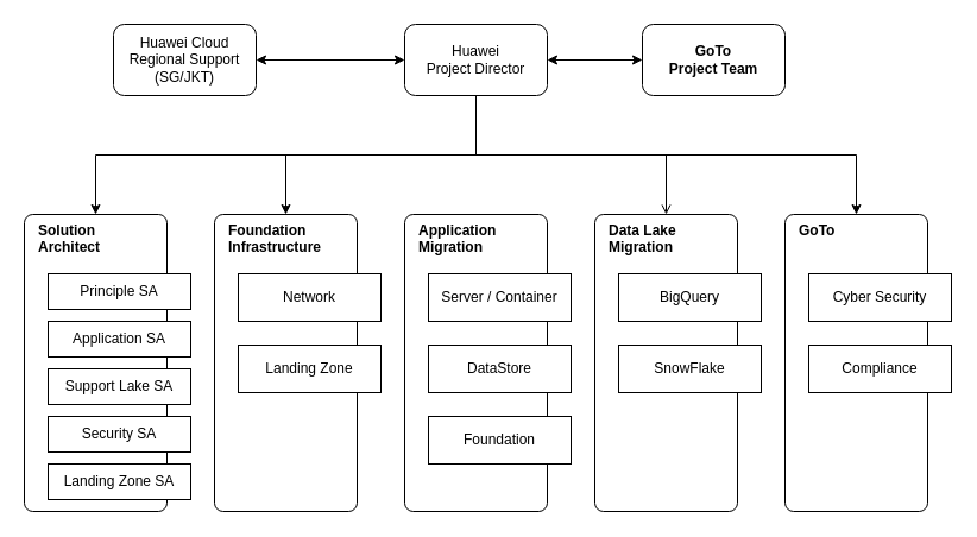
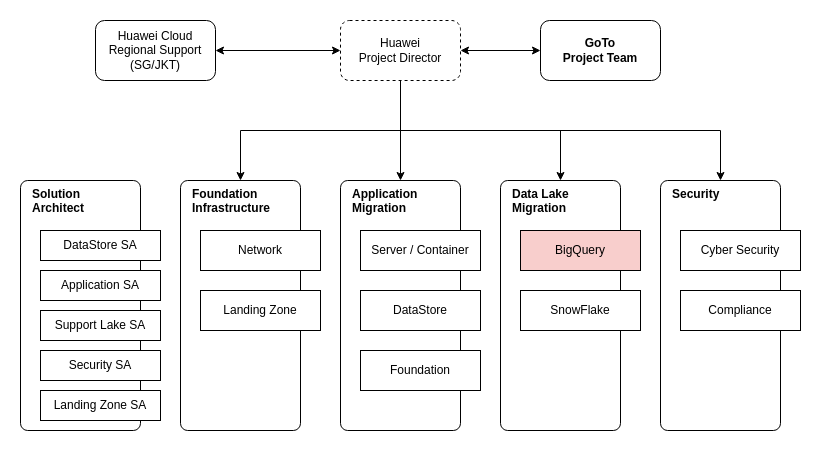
  <mxCell id="0" />
  <mxCell id="1" parent="0" />
  <mxCell id="2" style="edgeStyle=orthogonalEdgeStyle;rounded=0;orthogonalLoop=1;jettySize=auto;html=1;exitX=0;exitY=0.5;exitDx=0;exitDy=0;entryX=1;entryY=0.5;entryDx=0;entryDy=0;startArrow=classic;startFill=1;" edge="1" parent="1" source="9" target="15"><mxGeometry relative="1" as="geometry" /></mxCell>
- <mxCell id="3" style="edgeStyle=orthogonalEdgeStyle;rounded=0;orthogonalLoop=1;jettySize=auto;html=1;exitX=0.5;exitY=1;exitDx=0;exitDy=0;" edge="1" parent="1" source="9" target="13"><mxGeometry relative="1" as="geometry" /></mxCell>
  <mxCell id="4" style="edgeStyle=orthogonalEdgeStyle;rounded=0;orthogonalLoop=1;jettySize=auto;html=1;exitX=0.5;exitY=1;exitDx=0;exitDy=0;entryX=0.5;entryY=0;entryDx=0;entryDy=0;" edge="1" parent="1" source="9" target="10"><mxGeometry relative="1" as="geometry" /></mxCell>
- <mxCell id="6" style="edgeStyle=orthogonalEdgeStyle;rounded=0;orthogonalLoop=1;jettySize=auto;html=1;exitX=0.5;exitY=1;exitDx=0;exitDy=0;endArrow=open;" edge="1" parent="1" source="9" target="12"><mxGeometry relative="1" as="geometry" /></mxCell>
+ <mxCell id="5" style="edgeStyle=orthogonalEdgeStyle;rounded=0;orthogonalLoop=1;jettySize=auto;html=1;exitX=0.5;exitY=1;exitDx=0;exitDy=0;" edge="1" parent="1" source="9" target="11"><mxGeometry relative="1" as="geometry" /></mxCell>
+ <mxCell id="6" style="edgeStyle=orthogonalEdgeStyle;rounded=0;orthogonalLoop=1;jettySize=auto;html=1;exitX=0.5;exitY=1;exitDx=0;exitDy=0;" edge="1" parent="1" source="9" target="12"><mxGeometry relative="1" as="geometry" /></mxCell>
  <mxCell id="7" style="edgeStyle=orthogonalEdgeStyle;rounded=0;orthogonalLoop=1;jettySize=auto;html=1;exitX=0.5;exitY=1;exitDx=0;exitDy=0;" edge="1" parent="1" source="9" target="14"><mxGeometry relative="1" as="geometry" /></mxCell>
  <mxCell id="8" style="edgeStyle=orthogonalEdgeStyle;rounded=0;orthogonalLoop=1;jettySize=auto;html=1;exitX=1;exitY=0.5;exitDx=0;exitDy=0;entryX=0;entryY=0.5;entryDx=0;entryDy=0;startArrow=classic;startFill=1;" edge="1" parent="1" source="9" target="30"><mxGeometry relative="1" as="geometry" /></mxCell>
- <mxCell id="9" value="&lt;div&gt;Huawei&lt;/div&gt;&lt;div&gt;Project Director&lt;br&gt;&lt;/div&gt;" style="rounded=1;whiteSpace=wrap;html=1;" vertex="1" parent="1"><mxGeometry x="340" y="20" width="120" height="60" as="geometry" /></mxCell>
+ <mxCell id="9" value="&lt;div&gt;Huawei&lt;/div&gt;&lt;div&gt;Project Director&lt;br&gt;&lt;/div&gt;" style="rounded=1;whiteSpace=wrap;html=1;dashed=1;" vertex="1" parent="1"><mxGeometry x="340" y="20" width="120" height="60" as="geometry" /></mxCell>
  <mxCell id="10" value="&lt;div&gt;Foundation&lt;/div&gt;&lt;div&gt;Infrastructure&lt;br&gt;&lt;/div&gt;" style="rounded=1;whiteSpace=wrap;html=1;verticalAlign=top;align=left;spacingLeft=10;arcSize=6;fontStyle=1" vertex="1" parent="1"><mxGeometry x="180" y="180" width="120" height="250" as="geometry" /></mxCell>
  <mxCell id="11" value="&lt;div&gt;Application&lt;/div&gt;&lt;div&gt;Migration&lt;br&gt;&lt;/div&gt;" style="rounded=1;whiteSpace=wrap;html=1;verticalAlign=top;align=left;spacingLeft=10;arcSize=6;fontStyle=1" vertex="1" parent="1"><mxGeometry x="340" y="180" width="120" height="250" as="geometry" /></mxCell>
  <mxCell id="12" value="&lt;div&gt;Data Lake&lt;/div&gt;&lt;div&gt;Migration&lt;br&gt;&lt;/div&gt;" style="rounded=1;whiteSpace=wrap;html=1;verticalAlign=top;align=left;spacingLeft=10;arcSize=6;fontStyle=1" vertex="1" parent="1"><mxGeometry x="500" y="180" width="120" height="250" as="geometry" /></mxCell>
  <mxCell id="13" value="&lt;div&gt;Solution&lt;/div&gt;&lt;div&gt;Architect&lt;br&gt;&lt;/div&gt;" style="rounded=1;whiteSpace=wrap;html=1;verticalAlign=top;align=left;spacingLeft=10;arcSize=6;fontStyle=1" vertex="1" parent="1"><mxGeometry x="20" y="180" width="120" height="250" as="geometry" /></mxCell>
- <mxCell id="14" value="GoTo" style="rounded=1;whiteSpace=wrap;html=1;verticalAlign=top;align=left;spacingLeft=10;arcSize=6;fontStyle=1" vertex="1" parent="1"><mxGeometry x="660" y="180" width="120" height="250" as="geometry" /></mxCell>
+ <mxCell id="14" value="Security" style="rounded=1;whiteSpace=wrap;html=1;verticalAlign=top;align=left;spacingLeft=10;arcSize=6;fontStyle=1" vertex="1" parent="1"><mxGeometry x="660" y="180" width="120" height="250" as="geometry" /></mxCell>
  <mxCell id="15" value="&lt;div&gt;Huawei Cloud&lt;/div&gt;&lt;div&gt;Regional Support&lt;/div&gt;&lt;div&gt;(SG/JKT)&lt;br&gt;&lt;/div&gt;" style="rounded=1;whiteSpace=wrap;html=1;" vertex="1" parent="1"><mxGeometry x="95" y="20" width="120" height="60" as="geometry" /></mxCell>
  <mxCell id="16" value="Network" style="rounded=0;whiteSpace=wrap;html=1;" vertex="1" parent="1"><mxGeometry x="200" y="230" width="120" height="40" as="geometry" /></mxCell>
  <mxCell id="17" value="Landing Zone" style="rounded=0;whiteSpace=wrap;html=1;" vertex="1" parent="1"><mxGeometry x="200" y="290" width="120" height="40" as="geometry" /></mxCell>
  <mxCell id="18" value="Server / Container" style="rounded=0;whiteSpace=wrap;html=1;" vertex="1" parent="1"><mxGeometry x="360" y="230" width="120" height="40" as="geometry" /></mxCell>
  <mxCell id="19" value="DataStore" style="rounded=0;whiteSpace=wrap;html=1;" vertex="1" parent="1"><mxGeometry x="360" y="290" width="120" height="40" as="geometry" /></mxCell>
  <mxCell id="20" value="Foundation" style="rounded=0;whiteSpace=wrap;html=1;" vertex="1" parent="1"><mxGeometry x="360" y="350" width="120" height="40" as="geometry" /></mxCell>
- <mxCell id="21" value="BigQuery" style="rounded=0;whiteSpace=wrap;html=1;" vertex="1" parent="1"><mxGeometry x="520" y="230" width="120" height="40" as="geometry" /></mxCell>
+ <mxCell id="21" value="BigQuery" style="rounded=0;whiteSpace=wrap;html=1;fillColor=#f8cecc;" vertex="1" parent="1"><mxGeometry x="520" y="230" width="120" height="40" as="geometry" /></mxCell>
  <mxCell id="22" value="SnowFlake" style="rounded=0;whiteSpace=wrap;html=1;" vertex="1" parent="1"><mxGeometry x="520" y="290" width="120" height="40" as="geometry" /></mxCell>
  <mxCell id="23" value="Cyber Security" style="rounded=0;whiteSpace=wrap;html=1;" vertex="1" parent="1"><mxGeometry x="680" y="230" width="120" height="40" as="geometry" /></mxCell>
  <mxCell id="24" value="Compliance" style="rounded=0;whiteSpace=wrap;html=1;" vertex="1" parent="1"><mxGeometry x="680" y="290" width="120" height="40" as="geometry" /></mxCell>
- <mxCell id="25" value="Principle SA" style="rounded=0;whiteSpace=wrap;html=1;" vertex="1" parent="1"><mxGeometry x="40" y="230" width="120" height="30" as="geometry" /></mxCell>
+ <mxCell id="25" value="DataStore SA" style="rounded=0;whiteSpace=wrap;html=1;" vertex="1" parent="1"><mxGeometry x="40" y="230" width="120" height="30" as="geometry" /></mxCell>
  <mxCell id="26" value="Application SA" style="rounded=0;whiteSpace=wrap;html=1;" vertex="1" parent="1"><mxGeometry x="40" y="270" width="120" height="30" as="geometry" /></mxCell>
  <mxCell id="27" value="Support Lake SA" style="rounded=0;whiteSpace=wrap;html=1;" vertex="1" parent="1"><mxGeometry x="40" y="310" width="120" height="30" as="geometry" /></mxCell>
  <mxCell id="28" value="Security SA" style="rounded=0;whiteSpace=wrap;html=1;" vertex="1" parent="1"><mxGeometry x="40" y="350" width="120" height="30" as="geometry" /></mxCell>
  <mxCell id="29" value="Landing Zone SA" style="rounded=0;whiteSpace=wrap;html=1;" vertex="1" parent="1"><mxGeometry x="40" y="390" width="120" height="30" as="geometry" /></mxCell>
  <mxCell id="30" value="&lt;div&gt;GoTo&lt;/div&gt;&lt;div&gt;Project Team&lt;br&gt;&lt;/div&gt;" style="rounded=1;whiteSpace=wrap;html=1;fontStyle=1" vertex="1" parent="1"><mxGeometry x="540" y="20" width="120" height="60" as="geometry" /></mxCell>
